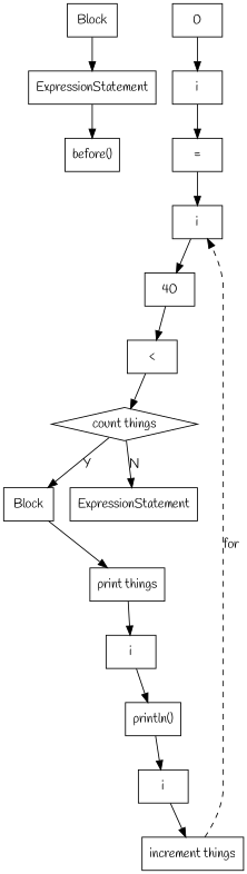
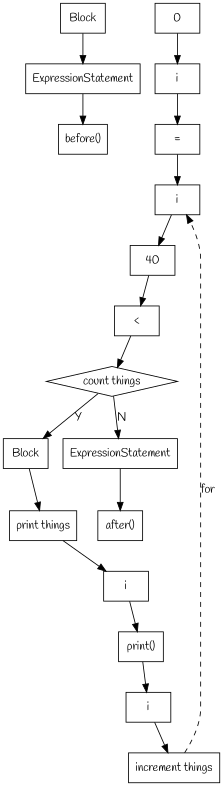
  digraph {
    compound=true
    fontname=Handlee
    node [fillcolor=white fontname=Handlee shape=rect style=filled]
    edge [fontname=Handlee]
    n1 [label=Block]
    n2 [label=ExpressionStatement]
    n3 [label="before()"]
    n4 [label=0]
    n5 [label=i]
    n6 [label="count things" shape=diamond]
    n7 [label=Block]
    n8 [label=ExpressionStatement]
    n9 [label="print things"]
+   n10 [label="after()"]
    n11 [label="="]
    n12 [label=i]
    n13 [label=40]
    n14 [label="<"]
    n15 [label="increment things"]
    n16 [label=i]
    n17 [label=i]
-   n18 [label="println()"]
+   n18 [label="print()"]
    n1 -> n2
    n2 -> n3
    n4 -> n5
    n5 -> n11
    n6 -> n7 [label=Y]
    n6 -> n8 [label=N]
    n7 -> n9
+   n8 -> n10
    n9 -> n17
    n11 -> n12
    n12 -> n13
    n13 -> n14
    n14 -> n6
    n15 -> n12 [label=for style=dashed]
    n16 -> n15
    n17 -> n18
    n18 -> n16
  }
